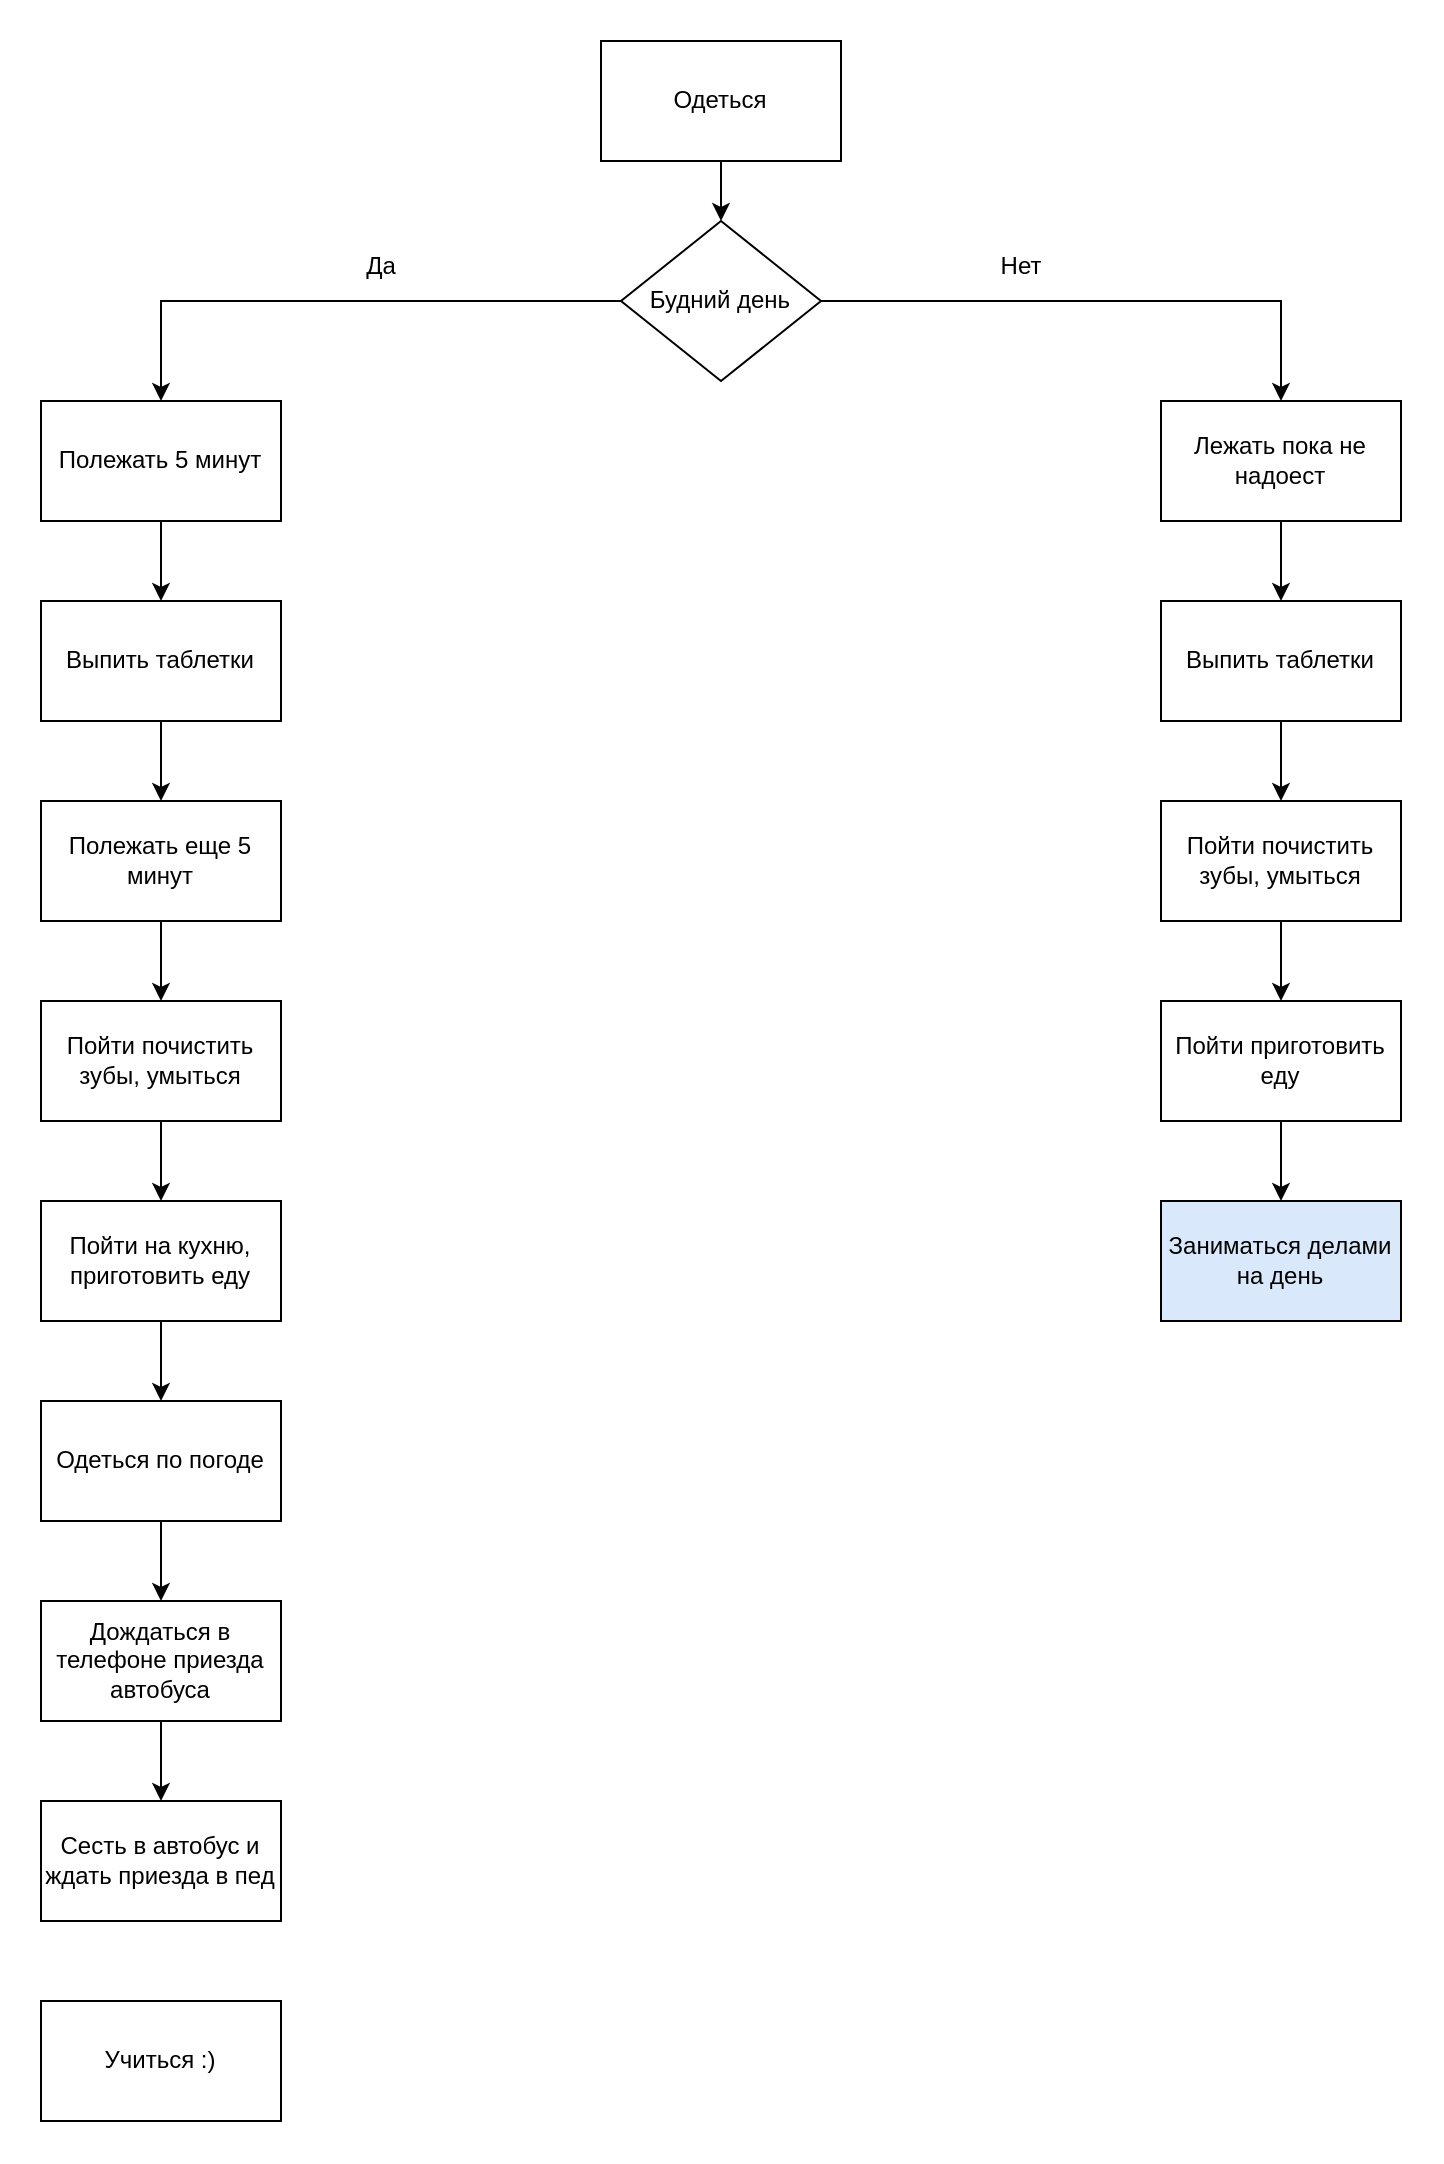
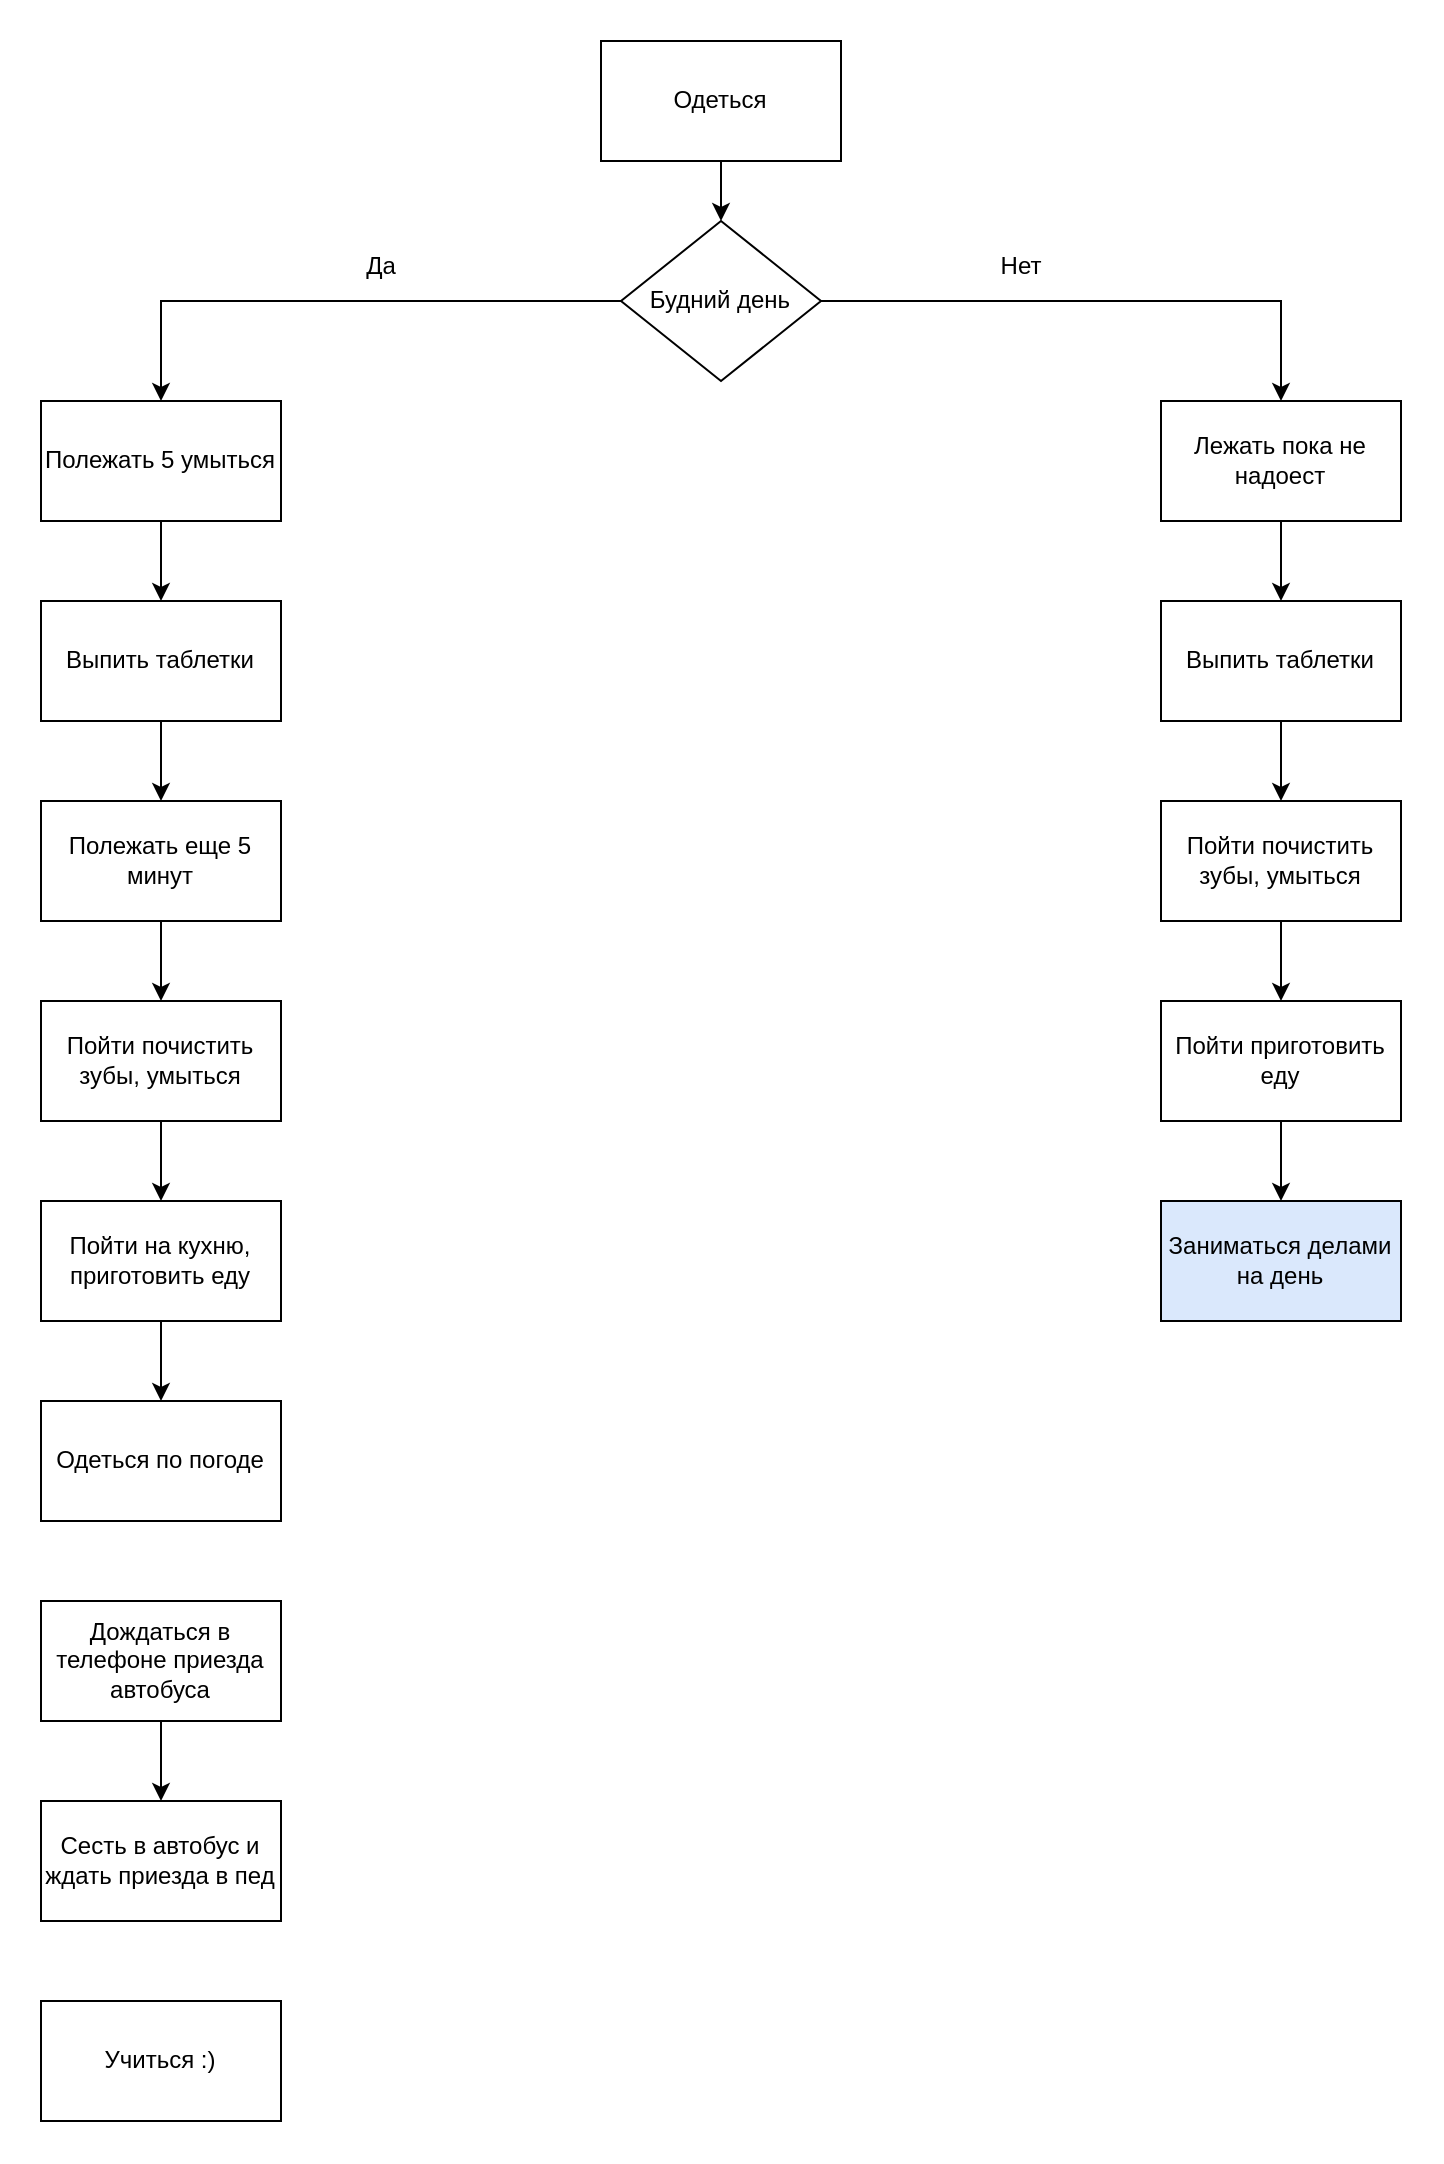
  <mxCell id="0" />
  <mxCell id="1" parent="0" />
  <mxCell id="2" style="edgeStyle=orthogonalEdgeStyle;rounded=0;orthogonalLoop=1;jettySize=auto;html=1;entryX=0.5;entryY=0;entryDx=0;entryDy=0;" edge="1" parent="1" source="3" target="18"><mxGeometry relative="1" as="geometry" /></mxCell>
  <mxCell id="3" value="Одеться" style="rounded=0;whiteSpace=wrap;html=1;" vertex="1" parent="1"><mxGeometry x="300" y="20" width="120" height="60" as="geometry" /></mxCell>
  <mxCell id="4" style="edgeStyle=orthogonalEdgeStyle;rounded=0;orthogonalLoop=1;jettySize=auto;html=1;entryX=0.5;entryY=0;entryDx=0;entryDy=0;" edge="1" parent="1" source="5" target="7"><mxGeometry relative="1" as="geometry" /></mxCell>
- <mxCell id="5" value="Полежать 5 минут" style="rounded=0;whiteSpace=wrap;html=1;" vertex="1" parent="1"><mxGeometry x="20" y="200" width="120" height="60" as="geometry" /></mxCell>
+ <mxCell id="5" value="Полежать 5 умыться" style="rounded=0;whiteSpace=wrap;html=1;" vertex="1" parent="1"><mxGeometry x="20" y="200" width="120" height="60" as="geometry" /></mxCell>
  <mxCell id="6" style="edgeStyle=orthogonalEdgeStyle;rounded=0;orthogonalLoop=1;jettySize=auto;html=1;entryX=0.5;entryY=0;entryDx=0;entryDy=0;" edge="1" parent="1" source="7" target="9"><mxGeometry relative="1" as="geometry" /></mxCell>
  <mxCell id="7" value="Выпить таблетки" style="rounded=0;whiteSpace=wrap;html=1;" vertex="1" parent="1"><mxGeometry x="20" y="300" width="120" height="60" as="geometry" /></mxCell>
  <mxCell id="8" style="edgeStyle=orthogonalEdgeStyle;rounded=0;orthogonalLoop=1;jettySize=auto;html=1;entryX=0.5;entryY=0;entryDx=0;entryDy=0;" edge="1" parent="1" source="9" target="11"><mxGeometry relative="1" as="geometry" /></mxCell>
  <mxCell id="9" value="Полежать еще 5 минут" style="rounded=0;whiteSpace=wrap;html=1;" vertex="1" parent="1"><mxGeometry x="20" y="400" width="120" height="60" as="geometry" /></mxCell>
  <mxCell id="10" style="edgeStyle=orthogonalEdgeStyle;rounded=0;orthogonalLoop=1;jettySize=auto;html=1;" edge="1" parent="1" source="11" target="13"><mxGeometry relative="1" as="geometry" /></mxCell>
  <mxCell id="11" value="Пойти почистить зубы, умыться" style="rounded=0;whiteSpace=wrap;html=1;" vertex="1" parent="1"><mxGeometry x="20" y="500" width="120" height="60" as="geometry" /></mxCell>
  <mxCell id="12" style="edgeStyle=orthogonalEdgeStyle;rounded=0;orthogonalLoop=1;jettySize=auto;html=1;" edge="1" parent="1" source="13" target="15"><mxGeometry relative="1" as="geometry" /></mxCell>
  <mxCell id="13" value="Пойти на кухню, приготовить еду" style="rounded=0;whiteSpace=wrap;html=1;" vertex="1" parent="1"><mxGeometry x="20" y="600" width="120" height="60" as="geometry" /></mxCell>
- <mxCell id="14" style="edgeStyle=orthogonalEdgeStyle;rounded=0;orthogonalLoop=1;jettySize=auto;html=1;" edge="1" parent="1" source="15" target="24"><mxGeometry relative="1" as="geometry" /></mxCell>
  <mxCell id="15" value="Одеться по погоде" style="rounded=0;whiteSpace=wrap;html=1;" vertex="1" parent="1"><mxGeometry x="20" y="700" width="120" height="60" as="geometry" /></mxCell>
  <mxCell id="16" style="edgeStyle=orthogonalEdgeStyle;rounded=0;orthogonalLoop=1;jettySize=auto;html=1;entryX=0.5;entryY=0;entryDx=0;entryDy=0;" edge="1" parent="1" source="18" target="5"><mxGeometry relative="1" as="geometry" /></mxCell>
  <mxCell id="17" style="edgeStyle=orthogonalEdgeStyle;rounded=0;orthogonalLoop=1;jettySize=auto;html=1;entryX=0.5;entryY=0;entryDx=0;entryDy=0;" edge="1" parent="1" source="18" target="20"><mxGeometry relative="1" as="geometry" /></mxCell>
  <mxCell id="18" value="Будний день" style="rhombus;whiteSpace=wrap;html=1;" vertex="1" parent="1"><mxGeometry x="310" y="110" width="100" height="80" as="geometry" /></mxCell>
  <mxCell id="19" style="edgeStyle=orthogonalEdgeStyle;rounded=0;orthogonalLoop=1;jettySize=auto;html=1;entryX=0.5;entryY=0;entryDx=0;entryDy=0;" edge="1" parent="1" source="20" target="31"><mxGeometry relative="1" as="geometry" /></mxCell>
  <mxCell id="20" value="Лежать пока не надоест" style="rounded=0;whiteSpace=wrap;html=1;" vertex="1" parent="1"><mxGeometry x="580" y="200" width="120" height="60" as="geometry" /></mxCell>
  <mxCell id="21" value="Да" style="text;html=1;align=center;verticalAlign=middle;resizable=0;points=[];autosize=1;strokeColor=none;fillColor=none;" vertex="1" parent="1"><mxGeometry x="170" y="118" width="40" height="30" as="geometry" /></mxCell>
  <mxCell id="22" value="Нет" style="text;html=1;align=center;verticalAlign=middle;resizable=0;points=[];autosize=1;strokeColor=none;fillColor=none;" vertex="1" parent="1"><mxGeometry x="490" y="118" width="40" height="30" as="geometry" /></mxCell>
  <mxCell id="23" style="edgeStyle=orthogonalEdgeStyle;rounded=0;orthogonalLoop=1;jettySize=auto;html=1;" edge="1" parent="1" source="24" target="25"><mxGeometry relative="1" as="geometry" /></mxCell>
  <mxCell id="24" value="Дождаться в телефоне приезда автобуса" style="rounded=0;whiteSpace=wrap;html=1;" vertex="1" parent="1"><mxGeometry x="20" y="800" width="120" height="60" as="geometry" /></mxCell>
  <mxCell id="25" value="Сесть в автобус и ждать приезда в пед" style="rounded=0;whiteSpace=wrap;html=1;" vertex="1" parent="1"><mxGeometry x="20" y="900" width="120" height="60" as="geometry" /></mxCell>
  <mxCell id="26" value="Учиться :)" style="rounded=0;whiteSpace=wrap;html=1;" vertex="1" parent="1"><mxGeometry x="20" y="1000" width="120" height="60" as="geometry" /></mxCell>
  <mxCell id="27" style="edgeStyle=orthogonalEdgeStyle;rounded=0;orthogonalLoop=1;jettySize=auto;html=1;entryX=0.5;entryY=0;entryDx=0;entryDy=0;" edge="1" parent="1" source="28" target="29"><mxGeometry relative="1" as="geometry" /></mxCell>
  <mxCell id="28" value="Пойти приготовить еду" style="rounded=0;whiteSpace=wrap;html=1;" vertex="1" parent="1"><mxGeometry x="580" y="500" width="120" height="60" as="geometry" /></mxCell>
  <mxCell id="29" value="Заниматься делами на день" style="rounded=0;whiteSpace=wrap;html=1;fillColor=#dae8fc;" vertex="1" parent="1"><mxGeometry x="580" y="600" width="120" height="60" as="geometry" /></mxCell>
  <mxCell id="30" style="edgeStyle=orthogonalEdgeStyle;rounded=0;orthogonalLoop=1;jettySize=auto;html=1;" edge="1" parent="1" source="31" target="33"><mxGeometry relative="1" as="geometry" /></mxCell>
  <mxCell id="31" value="Выпить таблетки" style="rounded=0;whiteSpace=wrap;html=1;" vertex="1" parent="1"><mxGeometry x="580" y="300" width="120" height="60" as="geometry" /></mxCell>
  <mxCell id="32" style="edgeStyle=orthogonalEdgeStyle;rounded=0;orthogonalLoop=1;jettySize=auto;html=1;" edge="1" parent="1" source="33" target="28"><mxGeometry relative="1" as="geometry" /></mxCell>
  <mxCell id="33" value="Пойти почистить зубы, умыться" style="rounded=0;whiteSpace=wrap;html=1;" vertex="1" parent="1"><mxGeometry x="580" y="400" width="120" height="60" as="geometry" /></mxCell>
